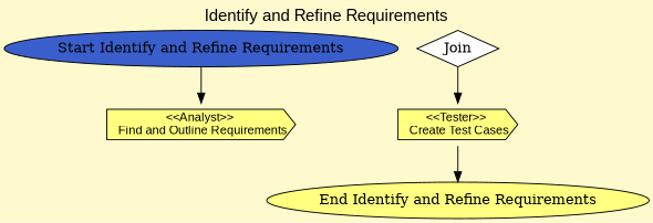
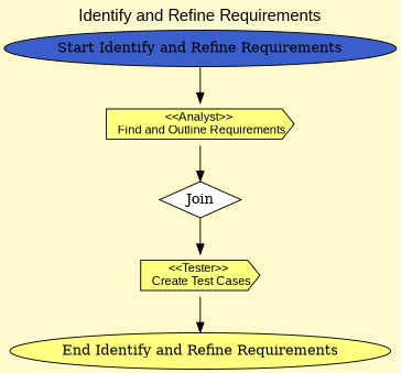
  digraph {
    bgcolor=lemonchiffon
    fontname=Arial
    fontsize=16
    label="Identify and Refine Requirements"
    labelloc=t
    node [fillcolor="#ffff80" shape=ellipse style=filled]
    n1 [fillcolor=royalblue3 label="Start Identify and Refine Requirements"]
    n2 [fontname=Arial fontsize=12 label="<<Analyst>> \n Find and Outline Requirements" margin="0.11,0.11" shape=cds]
    n3 [fillcolor=white label=Join shape=diamond]
    n4 [fontname=Arial fontsize=12 label="<<Tester>> \n Create Test Cases" margin="0.11,0.11" shape=cds]
    n5 [label="End Identify and Refine Requirements"]
    n1 -> n2
+   n2 -> n3
    n3 -> n4
    n4 -> n5
  }
